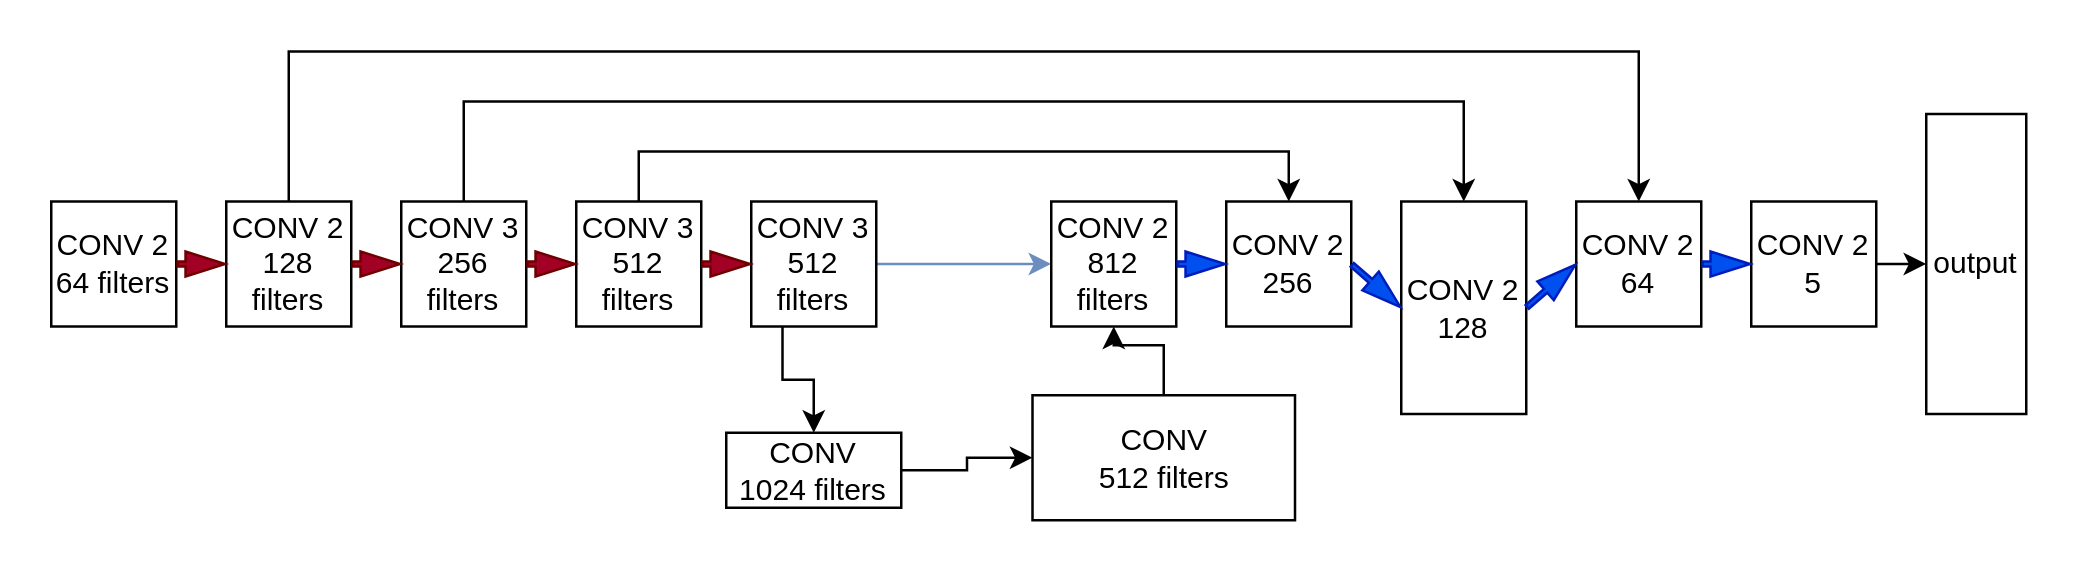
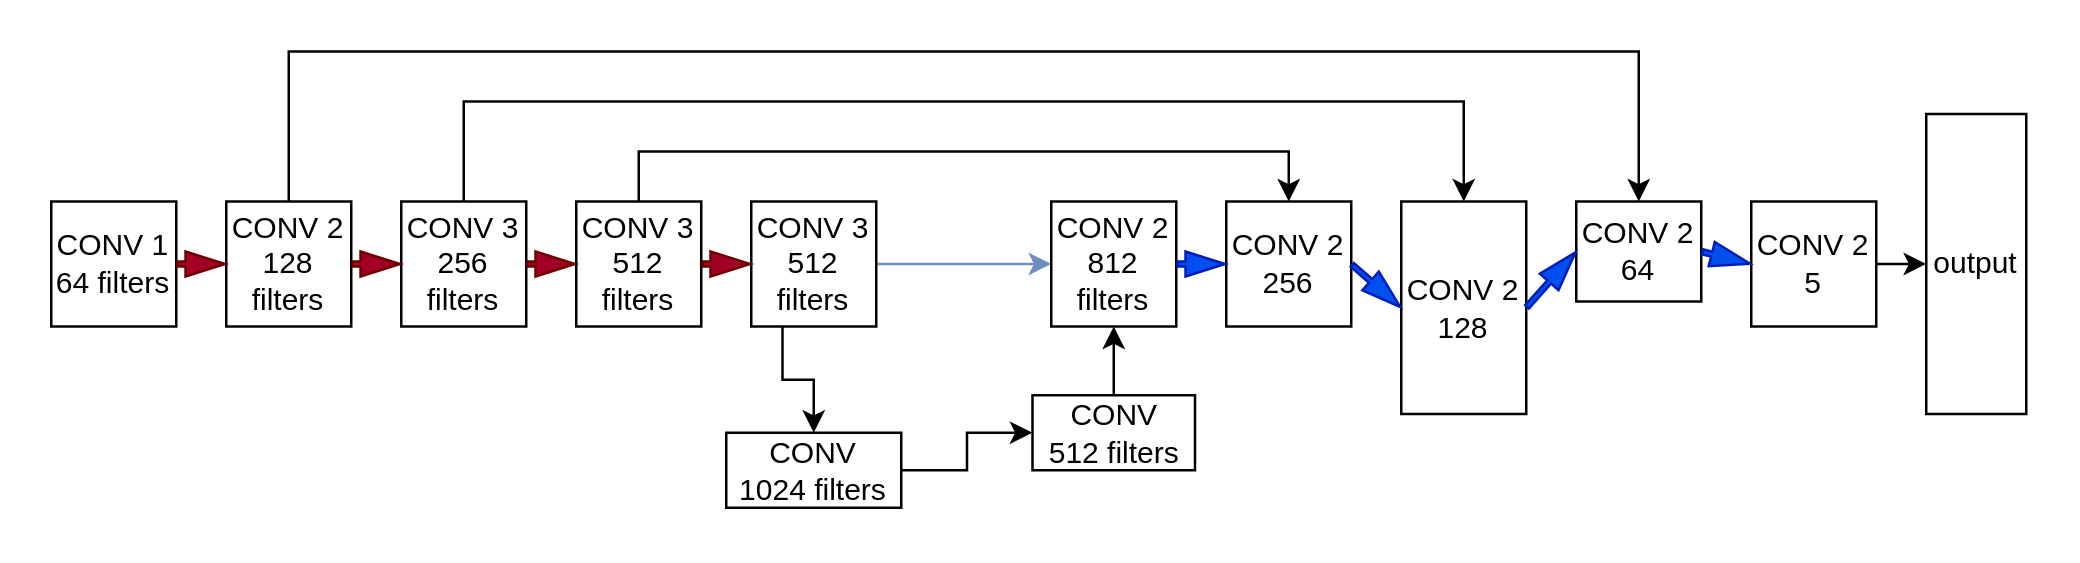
  <mxCell id="0" />
  <mxCell id="1" parent="0" />
- <mxCell id="2" value="&lt;div&gt;CONV 2&lt;/div&gt;&lt;div&gt;64 filters&lt;br&gt;&lt;/div&gt;" style="whiteSpace=wrap;html=1;aspect=fixed;" parent="1" vertex="1"><mxGeometry x="20" y="80" width="50" height="50" as="geometry" /></mxCell>
+ <mxCell id="2" value="&lt;div&gt;CONV 1&lt;/div&gt;&lt;div&gt;64 filters&lt;br&gt;&lt;/div&gt;" style="whiteSpace=wrap;html=1;aspect=fixed;" parent="1" vertex="1"><mxGeometry x="20" y="80" width="50" height="50" as="geometry" /></mxCell>
  <mxCell id="3" style="edgeStyle=orthogonalEdgeStyle;rounded=0;orthogonalLoop=1;jettySize=auto;html=1;exitX=0.5;exitY=0;exitDx=0;exitDy=0;entryX=0.5;entryY=0;entryDx=0;entryDy=0;" edge="1" parent="1" source="4" target="25"><mxGeometry relative="1" as="geometry"><Array as="points"><mxPoint x="115" y="20" /><mxPoint x="655" y="20" /></Array></mxGeometry></mxCell>
  <mxCell id="4" value="&lt;div&gt;CONV 2&lt;/div&gt;&lt;div&gt;128 filters&lt;br&gt;&lt;/div&gt;" style="whiteSpace=wrap;html=1;aspect=fixed;" parent="1" vertex="1"><mxGeometry x="90" y="80" width="50" height="50" as="geometry" /></mxCell>
  <mxCell id="5" style="edgeStyle=orthogonalEdgeStyle;rounded=0;orthogonalLoop=1;jettySize=auto;html=1;entryX=0.5;entryY=0;entryDx=0;entryDy=0;exitX=0.5;exitY=0;exitDx=0;exitDy=0;" edge="1" parent="1" source="6" target="16"><mxGeometry relative="1" as="geometry"><mxPoint x="180" y="51" as="sourcePoint" /><mxPoint x="585" y="50" as="targetPoint" /><Array as="points"><mxPoint x="185" y="40" /><mxPoint x="585" y="40" /></Array></mxGeometry></mxCell>
  <mxCell id="6" value="&lt;div&gt;CONV 3&lt;br&gt;&lt;/div&gt;&lt;div&gt;256 filters&lt;br&gt;&lt;/div&gt;" style="whiteSpace=wrap;html=1;aspect=fixed;" parent="1" vertex="1"><mxGeometry x="160" y="80" width="50" height="50" as="geometry" /></mxCell>
  <mxCell id="7" style="edgeStyle=orthogonalEdgeStyle;rounded=0;orthogonalLoop=1;jettySize=auto;html=1;entryX=0;entryY=0.5;entryDx=0;entryDy=0;fillColor=#dae8fc;strokeColor=#6c8ebf;" edge="1" parent="1" source="9" target="14"><mxGeometry relative="1" as="geometry" /></mxCell>
  <mxCell id="8" style="edgeStyle=orthogonalEdgeStyle;rounded=0;orthogonalLoop=1;jettySize=auto;html=1;exitX=0.25;exitY=1;exitDx=0;exitDy=0;entryX=0.5;entryY=0;entryDx=0;entryDy=0;" edge="1" parent="1" source="9" target="11"><mxGeometry relative="1" as="geometry" /></mxCell>
  <mxCell id="9" value="&lt;div&gt;CONV 3&lt;br&gt;&lt;/div&gt;&lt;div&gt;512 filters&lt;br&gt;&lt;/div&gt;" style="whiteSpace=wrap;html=1;aspect=fixed;" parent="1" vertex="1"><mxGeometry x="300" y="80" width="50" height="50" as="geometry" /></mxCell>
  <mxCell id="10" style="edgeStyle=orthogonalEdgeStyle;rounded=0;orthogonalLoop=1;jettySize=auto;html=1;exitX=1;exitY=0.5;exitDx=0;exitDy=0;entryX=0;entryY=0.5;entryDx=0;entryDy=0;" edge="1" parent="1" source="11" target="13"><mxGeometry relative="1" as="geometry" /></mxCell>
  <mxCell id="11" value="&lt;div&gt;CONV&lt;/div&gt;&lt;div&gt;1024 filters&lt;br&gt;&lt;/div&gt;" style="rounded=0;whiteSpace=wrap;html=1;" parent="1" vertex="1"><mxGeometry x="290" y="172.5" width="70" height="30" as="geometry" /></mxCell>
  <mxCell id="12" style="edgeStyle=orthogonalEdgeStyle;rounded=0;orthogonalLoop=1;jettySize=auto;html=1;entryX=0.5;entryY=1;entryDx=0;entryDy=0;" edge="1" parent="1" source="13" target="14"><mxGeometry relative="1" as="geometry"><mxPoint x="450" y="140" as="targetPoint" /></mxGeometry></mxCell>
- <mxCell id="13" value="&lt;div&gt;CONV&lt;/div&gt;&lt;div&gt;512 filters&lt;br&gt;&lt;/div&gt;" style="rounded=0;whiteSpace=wrap;html=1;" parent="1" vertex="1"><mxGeometry x="412.5" y="157.5" width="105" height="50" as="geometry" /></mxCell>
+ <mxCell id="13" value="&lt;div&gt;CONV&lt;/div&gt;&lt;div&gt;512 filters&lt;br&gt;&lt;/div&gt;" style="rounded=0;whiteSpace=wrap;html=1;" parent="1" vertex="1"><mxGeometry x="412.5" y="157.5" width="65" height="30" as="geometry" /></mxCell>
  <mxCell id="14" value="&lt;div&gt;CONV 2&lt;br&gt;&lt;/div&gt;&lt;div&gt;812&lt;/div&gt;&lt;div&gt;filters&lt;br&gt;&lt;/div&gt;" style="whiteSpace=wrap;html=1;aspect=fixed;" parent="1" vertex="1"><mxGeometry x="420" y="80" width="50" height="50" as="geometry" /></mxCell>
  <mxCell id="15" value="&lt;div&gt;CONV 2&lt;br&gt;&lt;/div&gt;&lt;div&gt;256&lt;br&gt;&lt;/div&gt;" style="whiteSpace=wrap;html=1;aspect=fixed;" vertex="1" parent="1"><mxGeometry x="490" y="80" width="50" height="50" as="geometry" /></mxCell>
  <mxCell id="16" value="&lt;div&gt;CONV 2&lt;br&gt;&lt;/div&gt;&lt;div&gt;128&lt;br&gt;&lt;/div&gt;" style="whiteSpace=wrap;html=1;aspect=fixed;" vertex="1" parent="1"><mxGeometry x="560" y="80" width="50" height="85" as="geometry" /></mxCell>
  <mxCell id="17" style="edgeStyle=orthogonalEdgeStyle;rounded=0;orthogonalLoop=1;jettySize=auto;html=1;exitX=0.5;exitY=0;exitDx=0;exitDy=0;entryX=0.5;entryY=0;entryDx=0;entryDy=0;" edge="1" parent="1" source="18" target="15"><mxGeometry relative="1" as="geometry" /></mxCell>
  <mxCell id="18" value="&lt;div&gt;CONV 3&lt;br&gt;&lt;/div&gt;&lt;div&gt;512 filters&lt;br&gt;&lt;/div&gt;" style="whiteSpace=wrap;html=1;aspect=fixed;" parent="1" vertex="1"><mxGeometry x="230" y="80" width="50" height="50" as="geometry" /></mxCell>
  <mxCell id="19" value="" style="shape=flexArrow;endArrow=classic;html=1;rounded=0;fillColor=#a20025;strokeColor=#6F0000;width=2;endSize=4.93;entryX=0;entryY=0.5;entryDx=0;entryDy=0;endWidth=7;exitX=1;exitY=0.5;exitDx=0;exitDy=0;" edge="1" parent="1" source="2" target="4"><mxGeometry width="50" height="50" relative="1" as="geometry"><mxPoint x="70" y="0" as="sourcePoint" /><mxPoint x="90" y="-30" as="targetPoint" /><Array as="points" /></mxGeometry></mxCell>
  <mxCell id="20" value="" style="shape=flexArrow;endArrow=classic;html=1;rounded=0;fillColor=#a20025;strokeColor=#6F0000;width=2;endSize=4.93;entryX=0;entryY=0.5;entryDx=0;entryDy=0;endWidth=7;exitX=1;exitY=0.5;exitDx=0;exitDy=0;" edge="1" parent="1" source="4" target="6"><mxGeometry width="50" height="50" relative="1" as="geometry"><mxPoint x="80" y="10" as="sourcePoint" /><mxPoint x="100" y="25" as="targetPoint" /><Array as="points" /></mxGeometry></mxCell>
  <mxCell id="21" value="" style="shape=flexArrow;endArrow=classic;html=1;rounded=0;fillColor=#a20025;strokeColor=#6F0000;width=2;endSize=4.93;entryX=0;entryY=0.5;entryDx=0;entryDy=0;endWidth=7;exitX=1;exitY=0.5;exitDx=0;exitDy=0;" edge="1" parent="1" source="6" target="18"><mxGeometry width="50" height="50" relative="1" as="geometry"><mxPoint x="110" y="40" as="sourcePoint" /><mxPoint x="130" y="55" as="targetPoint" /><Array as="points" /></mxGeometry></mxCell>
  <mxCell id="22" value="" style="shape=flexArrow;endArrow=classic;html=1;rounded=0;fillColor=#a20025;strokeColor=#6F0000;width=2;endSize=4.93;entryX=0;entryY=0.5;entryDx=0;entryDy=0;endWidth=7;exitX=1;exitY=0.5;exitDx=0;exitDy=0;" edge="1" parent="1" source="18" target="9"><mxGeometry width="50" height="50" relative="1" as="geometry"><mxPoint x="120" y="50" as="sourcePoint" /><mxPoint x="140" y="65" as="targetPoint" /><Array as="points" /></mxGeometry></mxCell>
  <mxCell id="23" value="" style="shape=flexArrow;endArrow=classic;html=1;rounded=0;fillColor=#0050ef;strokeColor=#001DBC;width=2;endSize=4.93;entryX=0;entryY=0.5;entryDx=0;entryDy=0;endWidth=7;exitX=1;exitY=0.5;exitDx=0;exitDy=0;" edge="1" parent="1" source="14" target="15"><mxGeometry width="50" height="50" relative="1" as="geometry"><mxPoint x="290" y="75" as="sourcePoint" /><mxPoint x="310" y="115" as="targetPoint" /><Array as="points" /></mxGeometry></mxCell>
  <mxCell id="24" value="" style="shape=flexArrow;endArrow=classic;html=1;rounded=0;fillColor=#0050ef;strokeColor=#001DBC;width=2;endSize=4.93;entryX=0;entryY=0.5;entryDx=0;entryDy=0;endWidth=7;exitX=1;exitY=0.5;exitDx=0;exitDy=0;" edge="1" parent="1" source="15" target="16"><mxGeometry width="50" height="50" relative="1" as="geometry"><mxPoint x="475" y="90" as="sourcePoint" /><mxPoint x="505" y="75" as="targetPoint" /><Array as="points" /></mxGeometry></mxCell>
- <mxCell id="25" value="&lt;div&gt;CONV 2&lt;br&gt;&lt;/div&gt;&lt;div&gt;64&lt;br&gt;&lt;/div&gt;" style="whiteSpace=wrap;html=1;aspect=fixed;" vertex="1" parent="1"><mxGeometry x="630" y="80" width="50" height="50" as="geometry" /></mxCell>
+ <mxCell id="25" value="&lt;div&gt;CONV 2&lt;br&gt;&lt;/div&gt;&lt;div&gt;64&lt;br&gt;&lt;/div&gt;" style="whiteSpace=wrap;html=1;aspect=fixed;" vertex="1" parent="1"><mxGeometry x="630" y="80" width="50" height="40" as="geometry" /></mxCell>
  <mxCell id="26" value="" style="shape=flexArrow;endArrow=classic;html=1;rounded=0;fillColor=#0050ef;strokeColor=#001DBC;width=2;endSize=4.93;entryX=0;entryY=0.5;entryDx=0;entryDy=0;endWidth=7;exitX=1;exitY=0.5;exitDx=0;exitDy=0;" edge="1" parent="1" source="16" target="25"><mxGeometry width="50" height="50" relative="1" as="geometry"><mxPoint x="580" y="115" as="sourcePoint" /><mxPoint x="610" y="115" as="targetPoint" /><Array as="points" /></mxGeometry></mxCell>
  <mxCell id="27" style="edgeStyle=orthogonalEdgeStyle;rounded=0;orthogonalLoop=1;jettySize=auto;html=1;exitX=1;exitY=0.5;exitDx=0;exitDy=0;entryX=0.5;entryY=1;entryDx=0;entryDy=0;" edge="1" parent="1" source="28" target="30"><mxGeometry relative="1" as="geometry" /></mxCell>
  <mxCell id="28" value="&lt;div&gt;CONV 2&lt;br&gt;&lt;/div&gt;&lt;div&gt;5&lt;br&gt;&lt;/div&gt;" style="whiteSpace=wrap;html=1;aspect=fixed;" vertex="1" parent="1"><mxGeometry x="700" y="80" width="50" height="50" as="geometry" /></mxCell>
  <mxCell id="29" value="" style="shape=flexArrow;endArrow=classic;html=1;rounded=0;fillColor=#0050ef;strokeColor=#001DBC;width=2;endSize=4.93;entryX=0;entryY=0.5;entryDx=0;entryDy=0;endWidth=7;exitX=1;exitY=0.5;exitDx=0;exitDy=0;" edge="1" parent="1" source="25" target="28"><mxGeometry width="50" height="50" relative="1" as="geometry"><mxPoint x="660" y="115" as="sourcePoint" /><mxPoint x="690" y="115" as="targetPoint" /><Array as="points" /></mxGeometry></mxCell>
  <mxCell id="30" value="output" style="rounded=0;whiteSpace=wrap;html=1;direction=south;" vertex="1" parent="1"><mxGeometry x="770" y="45" width="40" height="120" as="geometry" /></mxCell>
